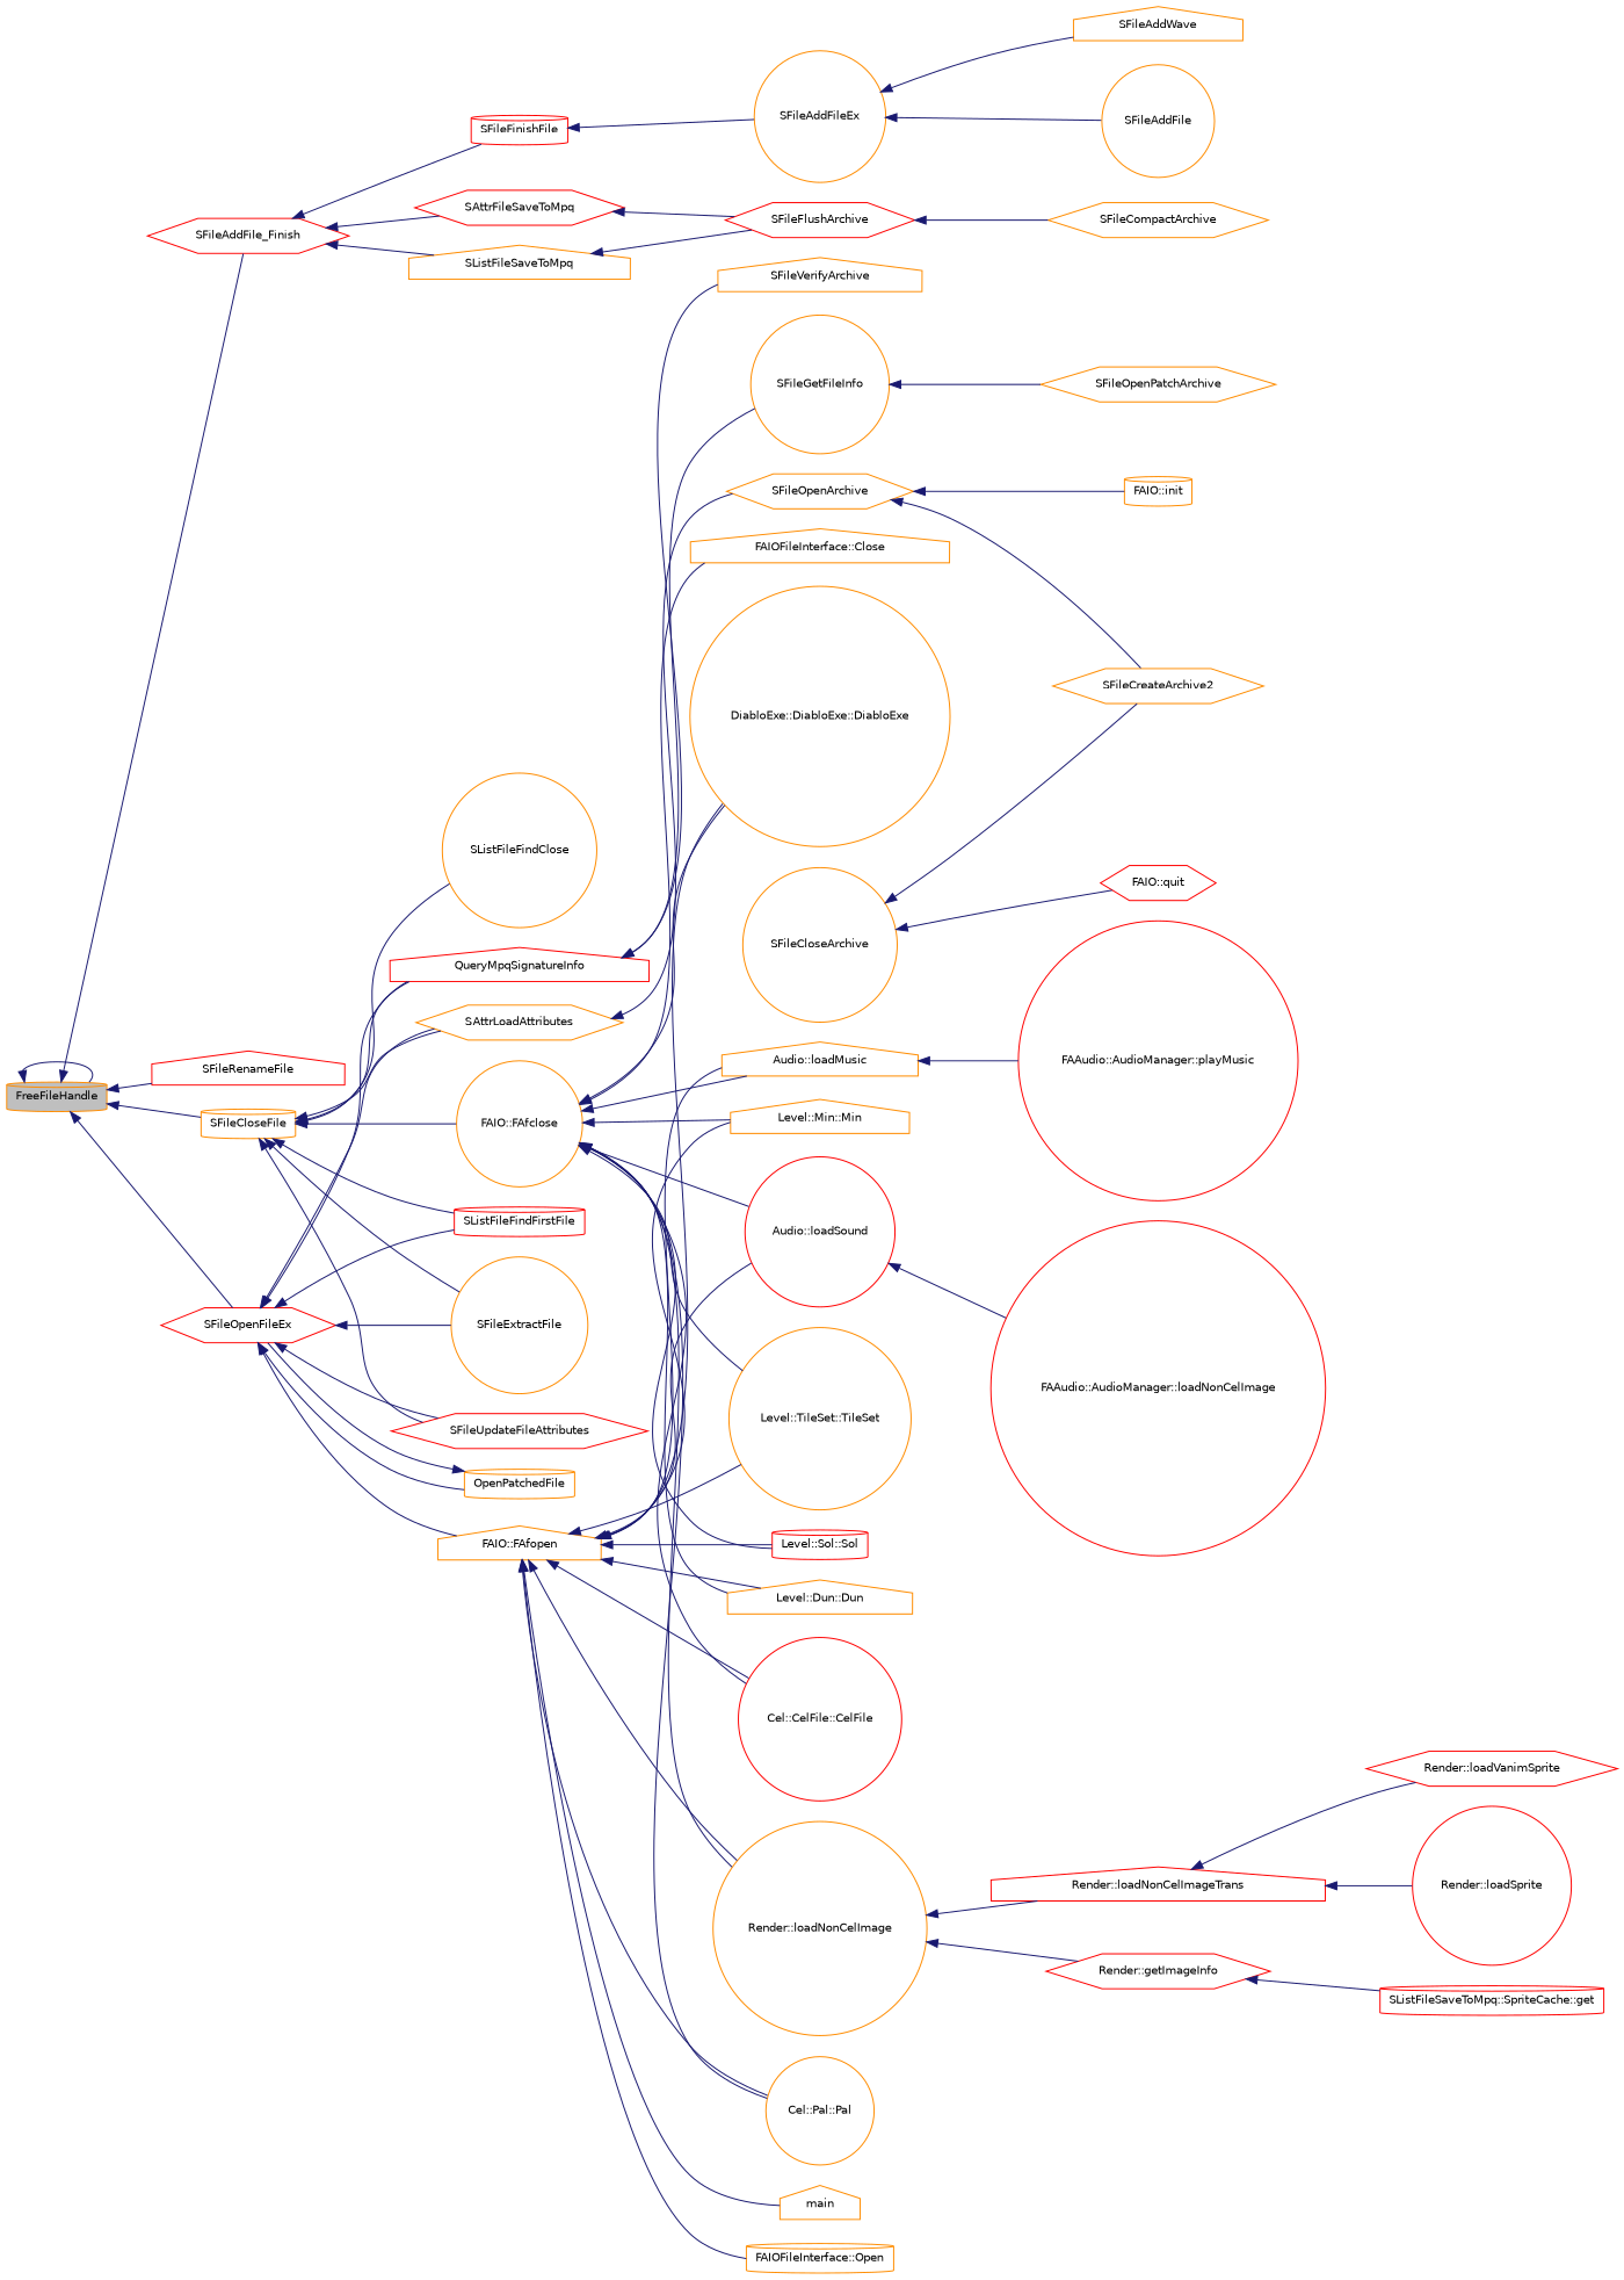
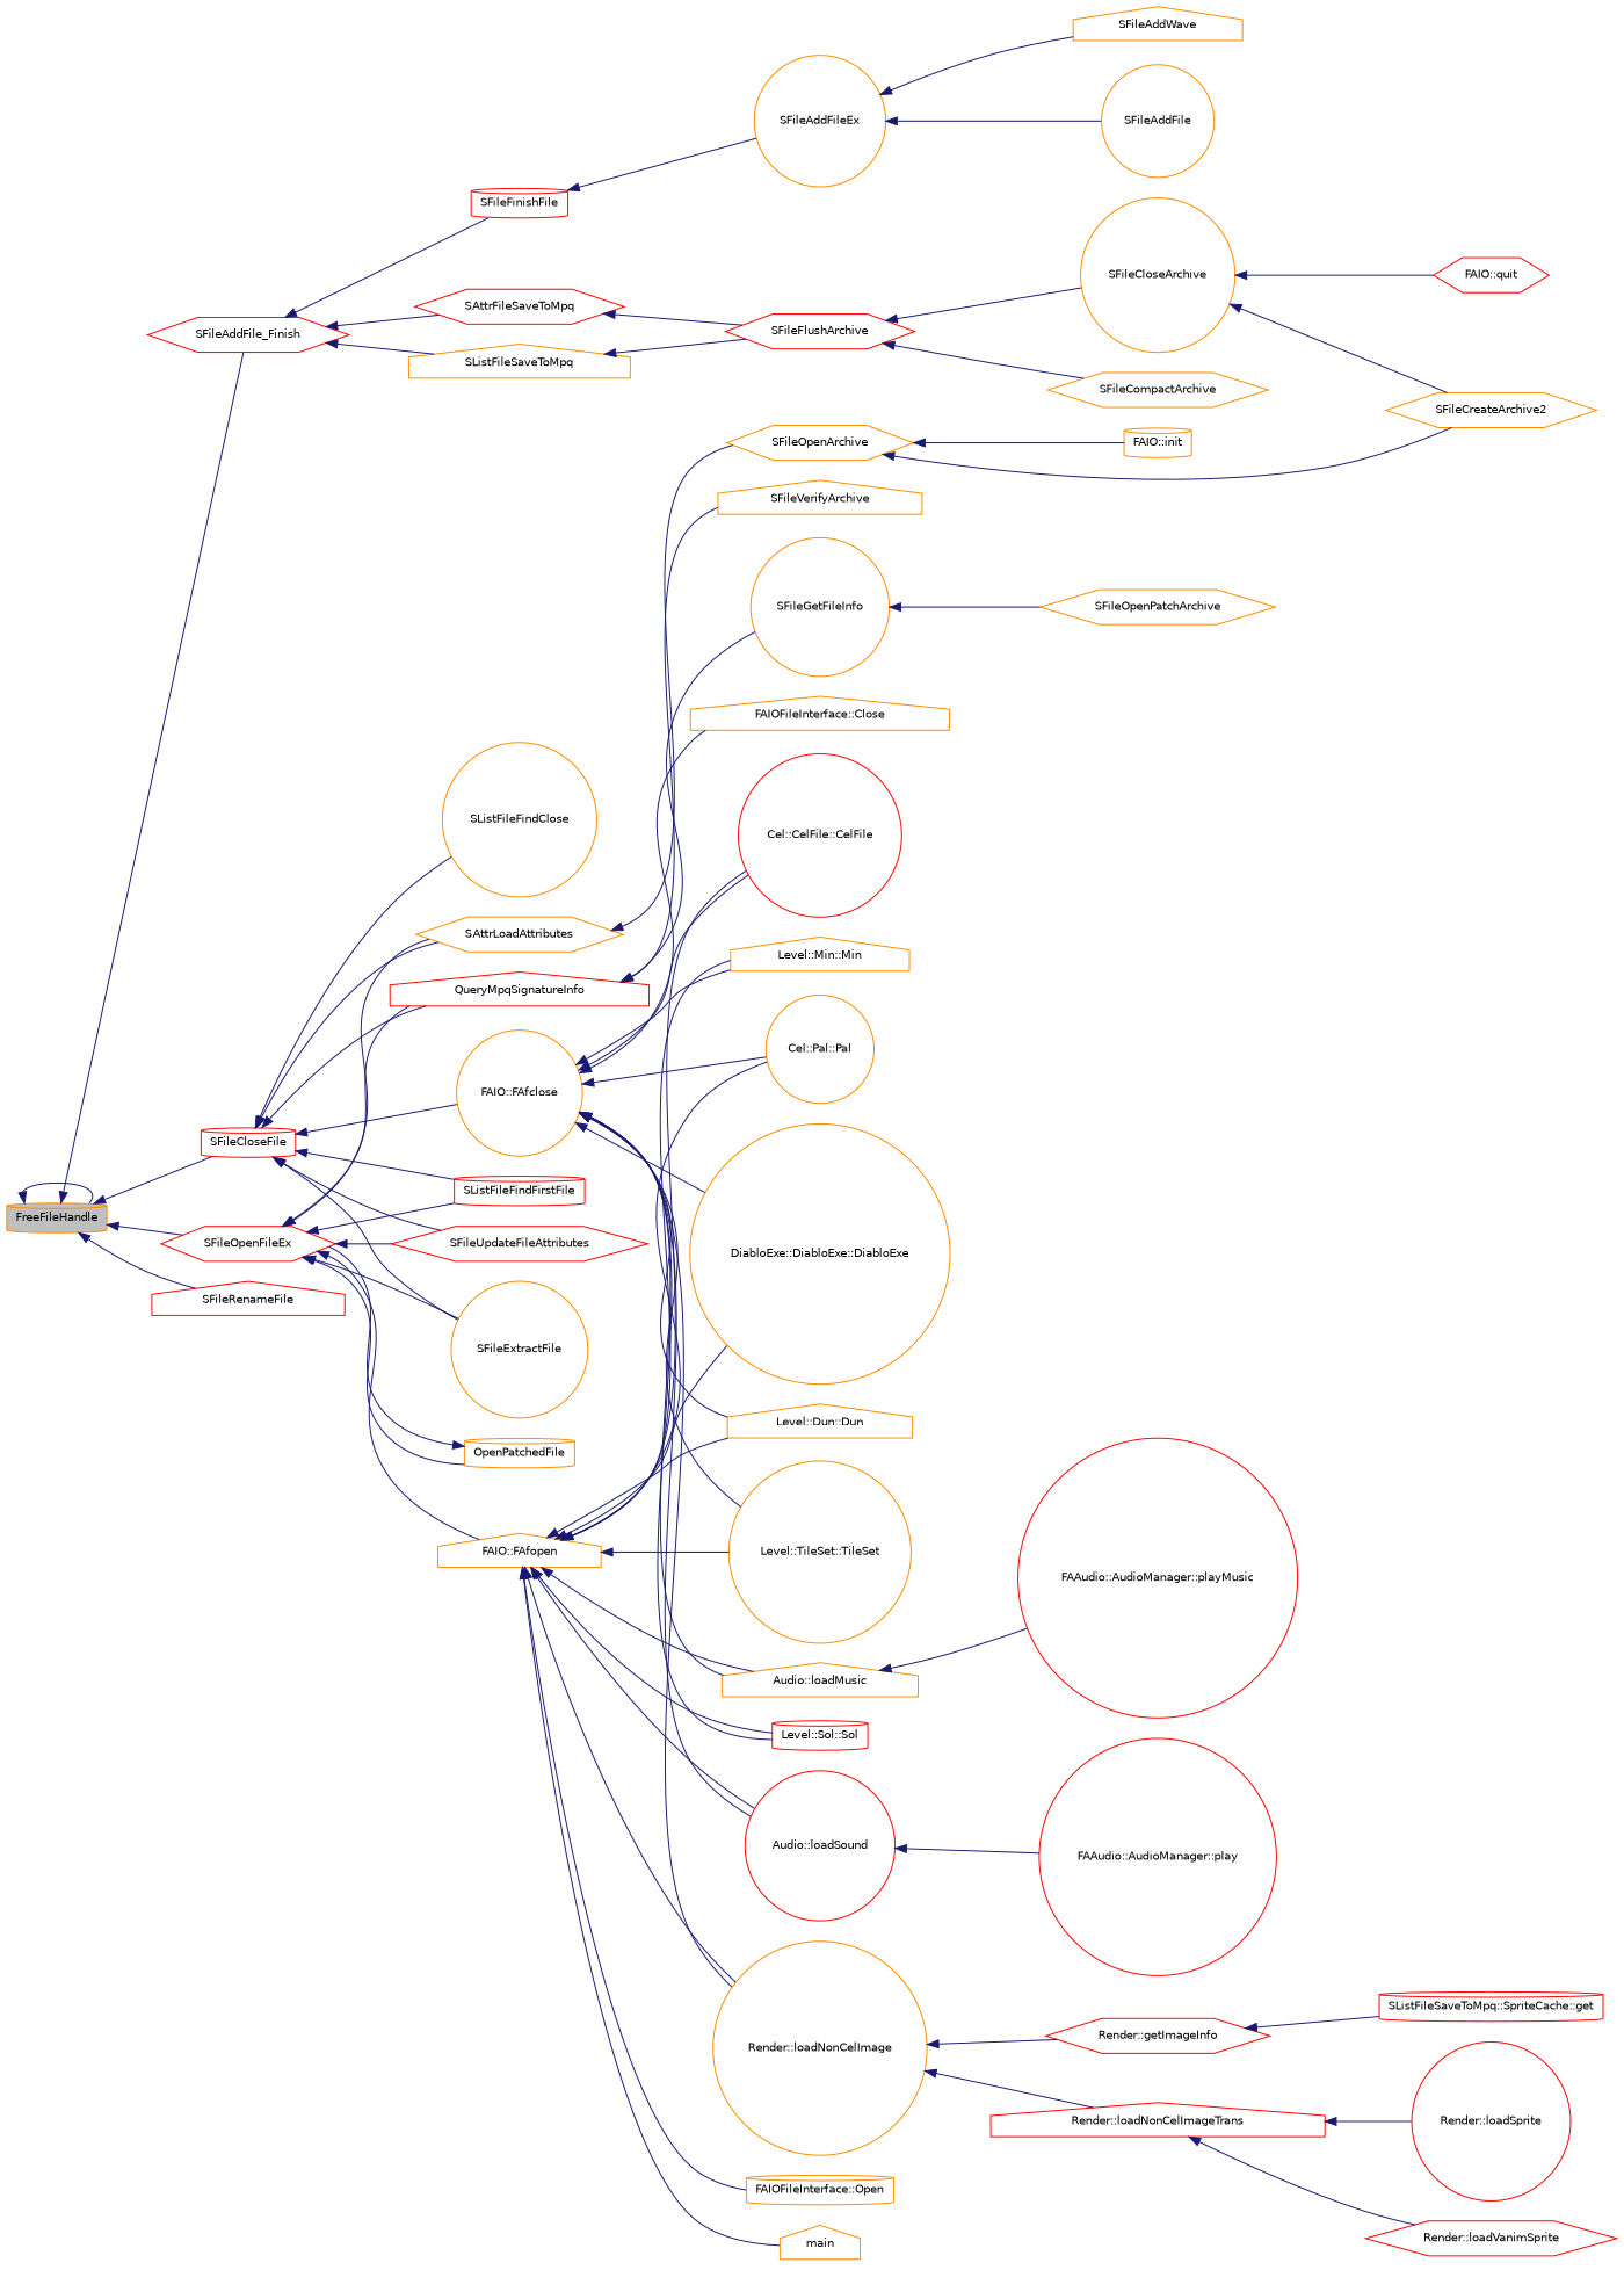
  digraph {
    rankdir=LR
    node [color=darkorange fillcolor=white fontname=Helvetica fontsize=10 shape=circle style=filled]
    edge [color=midnightblue dir=back fontname=Helvetica fontsize=10 labelfontname=Helvetica labelfontsize=10 style=solid]
    n1 [fillcolor=grey75 fontcolor=black height=0.2 label=FreeFileHandle shape=cylinder width=0.4]
    n2 [color=red height=0.2 label=SFileAddFile_Finish shape=hexagon width=0.4]
    n3 [color=red height=0.2 label=SFileRenameFile shape=house width=0.4]
    n4 [color=red height=0.2 label=SFileOpenFileEx shape=hexagon width=0.4]
-   n5 [height=0.2 label=SFileCloseFile shape=cylinder width=0.4]
+   n5 [color=red height=0.2 label=SFileCloseFile shape=cylinder width=0.4]
    n6 [color=red height=0.2 label=SFileFinishFile shape=cylinder width=0.4]
    n7 [color=red height=0.2 label=SAttrFileSaveToMpq shape=hexagon width=0.4]
    n8 [height=0.2 label=SListFileSaveToMpq shape=house width=0.4]
    n9 [height=0.2 label="FAIO::FAfopen" shape=house width=0.4]
    n10 [height=0.2 label=SAttrLoadAttributes shape=hexagon width=0.4]
    n11 [color=red height=0.2 label=SFileUpdateFileAttributes shape=hexagon width=0.4]
    n12 [height=0.2 label=SFileExtractFile width=0.4]
    n13 [color=red height=0.2 label=SListFileFindFirstFile shape=cylinder width=0.4]
    n14 [height=0.2 label=OpenPatchedFile shape=cylinder width=0.4]
    n15 [color=red height=0.2 label=QueryMpqSignatureInfo shape=house width=0.4]
    n16 [height=0.2 label="FAIO::FAfclose" width=0.4]
    n17 [height=0.2 label=SListFileFindClose width=0.4]
    n18 [height=0.2 label=SFileAddFileEx width=0.4]
    n19 [color=red height=0.2 label=SFileFlushArchive shape=hexagon width=0.4]
    n20 [height=0.2 label=SFileAddFile width=0.4]
    n21 [height=0.2 label=SFileAddWave shape=house width=0.4]
    n22 [height=0.2 label=SFileCompactArchive shape=hexagon width=0.4]
    n23 [height=0.2 label=SFileCloseArchive width=0.4]
    n24 [color=red height=0.2 label="FAIO::quit" shape=hexagon width=0.4]
    n25 [height=0.2 label=SFileCreateArchive2 shape=hexagon width=0.4]
    n26 [height=0.2 label=main shape=house width=0.4]
    n27 [height=0.2 label="Level::TileSet::TileSet" width=0.4]
    n28 [height=0.2 label="Audio::loadMusic" shape=house width=0.4]
    n29 [color=red height=0.2 label="Audio::loadSound" width=0.4]
    n30 [height=0.2 label="Render::loadNonCelImage" width=0.4]
    n31 [color=red height=0.2 label="Cel::CelFile::CelFile" width=0.4]
    n32 [height=0.2 label="Cel::Pal::Pal" width=0.4]
    n33 [height=0.2 label="DiabloExe::DiabloExe::DiabloExe" width=0.4]
    n34 [height=0.2 label="Level::Dun::Dun" shape=house width=0.4]
    n35 [height=0.2 label="Level::Min::Min" shape=house width=0.4]
    n36 [color=red height=0.2 label="Level::Sol::Sol" shape=cylinder width=0.4]
    n37 [height=0.2 label="FAIOFileInterface::Open" shape=cylinder width=0.4]
    n38 [height=0.2 label=SFileOpenArchive shape=hexagon width=0.4]
    n39 [height=0.2 label=SFileGetFileInfo width=0.4]
    n40 [height=0.2 label=SFileVerifyArchive shape=house width=0.4]
    n41 [color=red height=0.2 label="FAAudio::AudioManager::playMusic" width=0.4]
-   n42 [color=red height=0.2 label="FAAudio::AudioManager::loadNonCelImage" width=0.4]
+   n42 [color=red height=0.2 label="FAAudio::AudioManager::play" width=0.4]
    n43 [color=red height=0.2 label="Render::getImageInfo" shape=hexagon width=0.4]
    n44 [color=red height=0.2 label="Render::loadNonCelImageTrans" shape=house width=0.4]
    n45 [color=red height=0.2 label="SListFileSaveToMpq::SpriteCache::get" shape=cylinder width=0.4]
    n46 [color=red height=0.2 label="Render::loadSprite" width=0.4]
    n47 [color=red height=0.2 label="Render::loadVanimSprite" shape=hexagon width=0.4]
    n48 [height=0.2 label="FAIO::init" shape=cylinder width=0.4]
    n49 [height=0.2 label=SFileOpenPatchArchive shape=hexagon width=0.4]
    n50 [height=0.2 label="FAIOFileInterface::Close" shape=house width=0.4]
    n1 -> n1
    n1 -> n2
    n1 -> n3
    n1 -> n4
    n1 -> n5
    n2 -> n6
    n2 -> n7
    n2 -> n8
    n4 -> n9
    n4 -> n10
    n4 -> n11
    n4 -> n12
    n4 -> n13
    n4 -> n14
    n4 -> n15
    n5 -> n10
    n5 -> n11
    n5 -> n12
    n5 -> n13
    n5 -> n15
    n5 -> n16
    n5 -> n17
    n6 -> n18
    n7 -> n19
    n8 -> n19
    n9 -> n26
    n9 -> n27
    n9 -> n28
    n9 -> n29
    n9 -> n30
    n9 -> n31
    n9 -> n32
    n9 -> n33
    n9 -> n34
    n9 -> n35
    n9 -> n36
    n9 -> n37
    n10 -> n38
    n14 -> n4
    n15 -> n39
    n15 -> n40
    n16 -> n27
    n16 -> n28
    n16 -> n29
    n16 -> n30
    n16 -> n31
    n16 -> n32
    n16 -> n33
    n16 -> n34
    n16 -> n35
    n16 -> n36
    n16 -> n50
    n18 -> n20
    n18 -> n21
    n19 -> n22
+   n19 -> n23
    n23 -> n24
    n23 -> n25
    n28 -> n41
    n29 -> n42
    n30 -> n43
    n30 -> n44
    n38 -> n25
    n38 -> n48
    n39 -> n49
    n43 -> n45
    n44 -> n46
    n44 -> n47
  }
